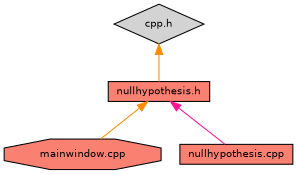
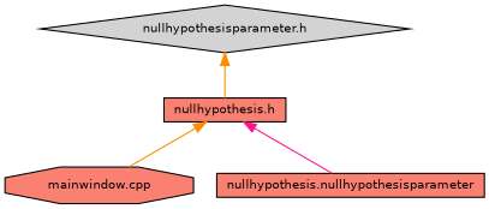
  digraph {
    node [color=black fillcolor=salmon fontname=Helvetica fontsize=10 shape=box style=filled]
    edge [color=darkorange dir=back fontname=Helvetica fontsize=10 labelfontname=Helvetica labelfontsize=10 style=solid]
-   n1 [fillcolor=lightgrey fontcolor=black height=0.2 label="cpp.h" shape=diamond width=0.4]
+   n1 [fillcolor=lightgrey fontcolor=black height=0.2 label="nullhypothesisparameter.h" shape=diamond width=0.4]
    n2 [height=0.2 label="nullhypothesis.h" width=0.4]
    n3 [height=0.2 label="mainwindow.cpp" shape=octagon width=0.4]
-   n4 [height=0.2 label="nullhypothesis.cpp" width=0.4]
+   n4 [height=0.2 label="nullhypothesis.nullhypothesisparameter" width=0.4]
    n1 -> n2
    n2 -> n3
    n2 -> n4 [color=deeppink]
  }
